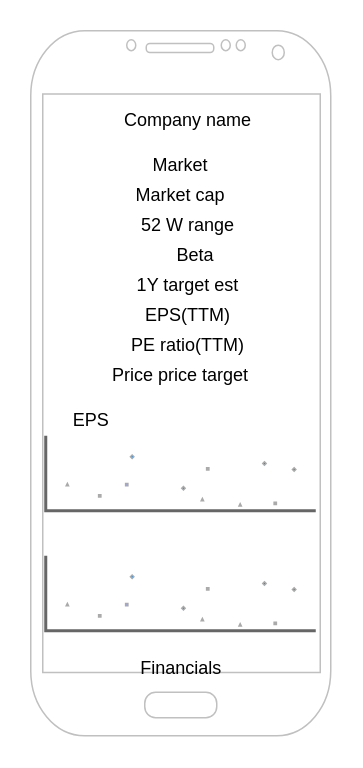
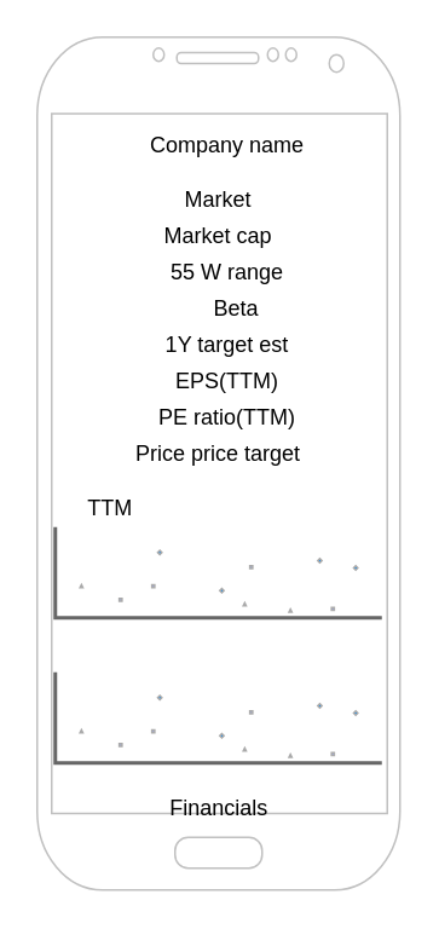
  <mxCell id="0" />
  <mxCell id="1" parent="0" />
  <mxCell id="2" value="" style="verticalLabelPosition=bottom;verticalAlign=top;html=1;shadow=0;dashed=0;strokeWidth=1;shape=mxgraph.android.phone2;strokeColor=#c0c0c0;" vertex="1" parent="1"><mxGeometry x="20" y="20" width="200" height="470" as="geometry" /></mxCell>
  <mxCell id="3" value="" style="verticalLabelPosition=bottom;shadow=0;dashed=0;align=center;html=1;verticalAlign=top;strokeWidth=1;shape=mxgraph.mockup.graphics.plotChart;strokeColor=none;strokeColor2=#aaaaaa;strokeColor3=#666666;fillColor2=#99aaff,#0022ff,#008cff;" vertex="1" parent="1"><mxGeometry x="30" y="290" width="180" height="50" as="geometry" /></mxCell>
  <mxCell id="4" value="Company name" style="text;html=1;strokeColor=none;fillColor=none;align=center;verticalAlign=middle;whiteSpace=wrap;rounded=0;" vertex="1" parent="1"><mxGeometry x="80" y="70" width="90" height="20" as="geometry" /></mxCell>
  <mxCell id="5" value="Market" style="text;html=1;strokeColor=none;fillColor=none;align=center;verticalAlign=middle;whiteSpace=wrap;rounded=0;" vertex="1" parent="1"><mxGeometry x="30" y="100" width="180" height="20" as="geometry" /></mxCell>
  <mxCell id="6" value="Market cap" style="text;html=1;strokeColor=none;fillColor=none;align=center;verticalAlign=middle;whiteSpace=wrap;rounded=0;" vertex="1" parent="1"><mxGeometry x="30" y="120" width="180" height="20" as="geometry" /></mxCell>
- <mxCell id="7" value="52 W range" style="text;html=1;strokeColor=none;fillColor=none;align=center;verticalAlign=middle;whiteSpace=wrap;rounded=0;" vertex="1" parent="1"><mxGeometry x="35" y="140" width="180" height="20" as="geometry" /></mxCell>
+ <mxCell id="7" value="55 W range" style="text;html=1;strokeColor=none;fillColor=none;align=center;verticalAlign=middle;whiteSpace=wrap;rounded=0;" vertex="1" parent="1"><mxGeometry x="35" y="140" width="180" height="20" as="geometry" /></mxCell>
  <mxCell id="8" value="Beta" style="text;html=1;strokeColor=none;fillColor=none;align=center;verticalAlign=middle;whiteSpace=wrap;rounded=0;" vertex="1" parent="1"><mxGeometry x="40" y="160" width="180" height="20" as="geometry" /></mxCell>
  <mxCell id="9" value="1Y target est" style="text;html=1;strokeColor=none;fillColor=none;align=center;verticalAlign=middle;whiteSpace=wrap;rounded=0;" vertex="1" parent="1"><mxGeometry x="35" y="180" width="180" height="20" as="geometry" /></mxCell>
  <mxCell id="10" value="EPS(TTM)" style="text;html=1;strokeColor=none;fillColor=none;align=center;verticalAlign=middle;whiteSpace=wrap;rounded=0;" vertex="1" parent="1"><mxGeometry x="35" y="200" width="180" height="20" as="geometry" /></mxCell>
  <mxCell id="11" value="PE ratio(TTM)" style="text;html=1;strokeColor=none;fillColor=none;align=center;verticalAlign=middle;whiteSpace=wrap;rounded=0;" vertex="1" parent="1"><mxGeometry x="35" y="220" width="180" height="20" as="geometry" /></mxCell>
  <mxCell id="12" value="Price price target" style="text;html=1;strokeColor=none;fillColor=none;align=center;verticalAlign=middle;whiteSpace=wrap;rounded=0;" vertex="1" parent="1"><mxGeometry x="30" y="240" width="180" height="20" as="geometry" /></mxCell>
- <mxCell id="13" value="EPS" style="text;html=1;align=center;verticalAlign=middle;resizable=0;points=[];autosize=1;strokeColor=none;" vertex="1" parent="1"><mxGeometry x="40" y="270" width="40" height="20" as="geometry" /></mxCell>
+ <mxCell id="13" value="TTM" style="text;html=1;align=center;verticalAlign=middle;resizable=0;points=[];autosize=1;strokeColor=none;" vertex="1" parent="1"><mxGeometry x="40" y="270" width="40" height="20" as="geometry" /></mxCell>
  <mxCell id="14" value="" style="verticalLabelPosition=bottom;shadow=0;dashed=0;align=center;html=1;verticalAlign=top;strokeWidth=1;shape=mxgraph.mockup.graphics.plotChart;strokeColor=none;strokeColor2=#aaaaaa;strokeColor3=#666666;fillColor2=#99aaff,#0022ff,#008cff;" vertex="1" parent="1"><mxGeometry x="30" y="370" width="180" height="50" as="geometry" /></mxCell>
  <mxCell id="15" value="Financials" style="text;html=1;align=center;verticalAlign=middle;resizable=0;points=[];autosize=1;strokeColor=none;" vertex="1" parent="1"><mxGeometry x="85" y="435" width="70" height="20" as="geometry" /></mxCell>
